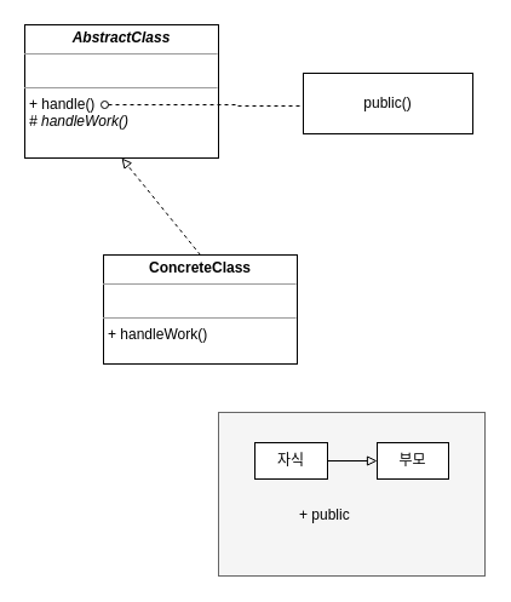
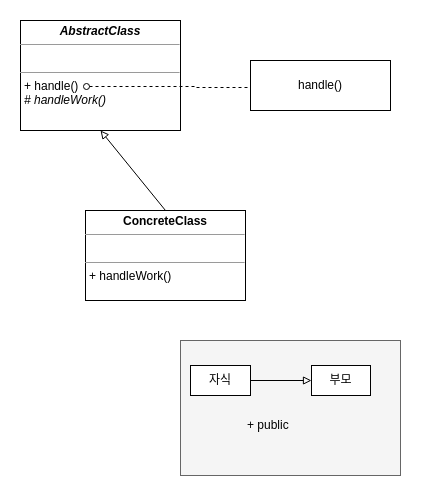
  <mxCell id="0" />
  <mxCell id="1" parent="0" />
  <mxCell id="2" value="" style="rounded=0;whiteSpace=wrap;html=1;fillColor=#f5f5f5;fontColor=#333333;strokeColor=#666666;" vertex="1" parent="1"><mxGeometry x="180" y="340" width="220" height="135" as="geometry" /></mxCell>
  <mxCell id="3" value="&lt;p style=&quot;margin:0px;margin-top:4px;text-align:center;&quot;&gt;&lt;b&gt;&lt;i&gt;AbstractClass&lt;/i&gt;&lt;/b&gt;&lt;/p&gt;&lt;hr size=&quot;1&quot;&gt;&lt;p style=&quot;margin:0px;margin-left:4px;&quot;&gt;&lt;i&gt;&lt;br&gt;&lt;/i&gt;&lt;/p&gt;&lt;hr size=&quot;1&quot;&gt;&lt;p style=&quot;margin:0px;margin-left:4px;&quot;&gt;+ handle()&lt;/p&gt;&lt;p style=&quot;margin:0px;margin-left:4px;&quot;&gt;&lt;i&gt;# handleWork()&lt;/i&gt;&lt;/p&gt;&lt;p style=&quot;margin:0px;margin-left:4px;&quot;&gt;&lt;i&gt;&lt;br&gt;&lt;/i&gt;&lt;/p&gt;" style="verticalAlign=top;align=left;overflow=fill;fontSize=12;fontFamily=Helvetica;html=1;whiteSpace=wrap;" vertex="1" parent="1"><mxGeometry x="20" y="20" width="160" height="110" as="geometry" /></mxCell>
  <mxCell id="4" value="&lt;p style=&quot;margin:0px;margin-top:4px;text-align:center;&quot;&gt;&lt;b&gt;ConcreteClass&lt;/b&gt;&lt;/p&gt;&lt;hr size=&quot;1&quot;&gt;&lt;p style=&quot;margin:0px;margin-left:4px;&quot;&gt;&lt;br&gt;&lt;/p&gt;&lt;hr size=&quot;1&quot;&gt;&lt;p style=&quot;margin:0px;margin-left:4px;&quot;&gt;+ handleWork()&lt;/p&gt;" style="verticalAlign=top;align=left;overflow=fill;fontSize=12;fontFamily=Helvetica;html=1;whiteSpace=wrap;" vertex="1" parent="1"><mxGeometry x="85" y="210" width="160" height="90" as="geometry" /></mxCell>
  <mxCell id="5" style="edgeStyle=orthogonalEdgeStyle;rounded=0;orthogonalLoop=1;jettySize=auto;html=1;exitX=0;exitY=0.5;exitDx=0;exitDy=0;dashed=1;endArrow=oval;endFill=0;" edge="1" parent="1"><mxGeometry relative="1" as="geometry"><mxPoint x="253" y="87" as="sourcePoint" /><mxPoint x="86" y="86" as="targetPoint" /><Array as="points"><mxPoint x="195" y="87" /><mxPoint x="195" y="86" /></Array></mxGeometry></mxCell>
- <mxCell id="6" value="" style="endArrow=block;html=1;rounded=0;entryX=0.5;entryY=1;entryDx=0;entryDy=0;exitX=0.5;exitY=0;exitDx=0;exitDy=0;endFill=0;dashed=1;" edge="1" parent="1" source="4" target="3"><mxGeometry width="50" height="50" relative="1" as="geometry"><mxPoint x="258.48" y="190" as="sourcePoint" /><mxPoint x="181.52" y="128.96" as="targetPoint" /></mxGeometry></mxCell>
+ <mxCell id="6" value="" style="endArrow=block;html=1;rounded=0;entryX=0.5;entryY=1;entryDx=0;entryDy=0;exitX=0.5;exitY=0;exitDx=0;exitDy=0;endFill=0;" edge="1" parent="1" source="4" target="3"><mxGeometry width="50" height="50" relative="1" as="geometry"><mxPoint x="258.48" y="190" as="sourcePoint" /><mxPoint x="181.52" y="128.96" as="targetPoint" /></mxGeometry></mxCell>
  <mxCell id="7" value="" style="endArrow=block;html=1;rounded=0;entryX=0;entryY=0.5;entryDx=0;entryDy=0;exitX=1;exitY=0.5;exitDx=0;exitDy=0;endFill=0;" edge="1" parent="1" source="8" target="9"><mxGeometry width="50" height="50" relative="1" as="geometry"><mxPoint x="540" y="345" as="sourcePoint" /><mxPoint x="614" y="280" as="targetPoint" /></mxGeometry></mxCell>
- <mxCell id="8" value="자식" style="rounded=0;whiteSpace=wrap;html=1;" vertex="1" parent="1"><mxGeometry x="210" y="365" width="60" height="30" as="geometry" /></mxCell>
+ <mxCell id="8" value="자식" style="rounded=0;whiteSpace=wrap;html=1;" vertex="1" parent="1"><mxGeometry x="190" y="365" width="60" height="30" as="geometry" /></mxCell>
  <mxCell id="9" value="부모" style="rounded=0;whiteSpace=wrap;html=1;" vertex="1" parent="1"><mxGeometry x="311" y="365" width="59" height="30" as="geometry" /></mxCell>
- <mxCell id="10" value="public()" style="html=1;whiteSpace=wrap;" vertex="1" parent="1"><mxGeometry x="250" y="60" width="140" height="50" as="geometry" /></mxCell>
+ <mxCell id="10" value="handle()" style="html=1;whiteSpace=wrap;" vertex="1" parent="1"><mxGeometry x="250" y="60" width="140" height="50" as="geometry" /></mxCell>
  <mxCell id="11" value="+ public" style="text;html=1;strokeColor=none;fillColor=none;align=left;verticalAlign=middle;whiteSpace=wrap;rounded=0;" vertex="1" parent="1"><mxGeometry x="245" y="405" width="130" height="40" as="geometry" /></mxCell>
